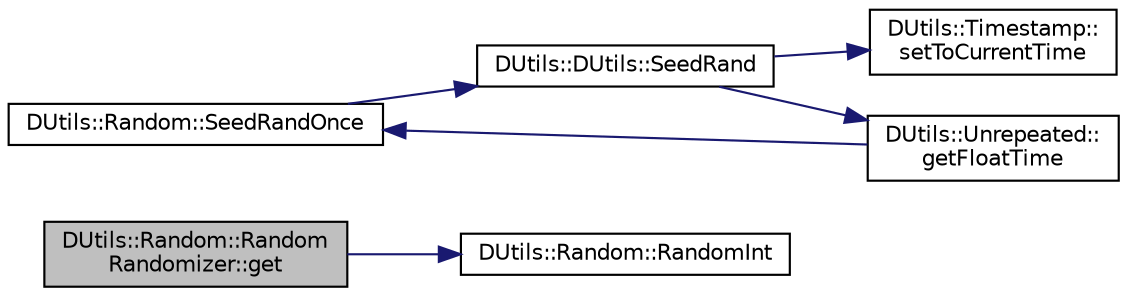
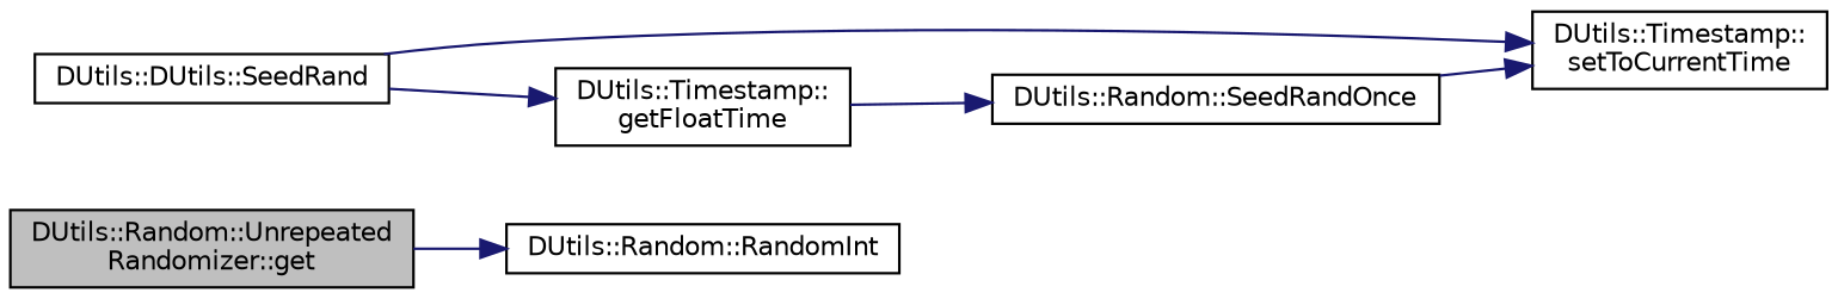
  digraph {
    rankdir=LR
    node [color=black fillcolor=white fontname=Helvetica fontsize=10 shape=record style=filled]
    edge [color=midnightblue fontname=Helvetica fontsize=10 labelfontname=Helvetica labelfontsize=10 style=solid]
-   n1 [fillcolor=grey75 fontcolor=black height=0.2 label="DUtils::Random::Random\lRandomizer::get" width=0.4]
+   n1 [fillcolor=grey75 fontcolor=black height=0.2 label="DUtils::Random::Unrepeated\lRandomizer::get" width=0.4]
    n2 [height=0.2 label="DUtils::Random::RandomInt" width=0.4]
    n3 [height=0.2 label="DUtils::Random::SeedRandOnce" width=0.4]
    n4 [height=0.2 label="DUtils::DUtils::SeedRand" width=0.4]
    n5 [height=0.2 label="DUtils::Timestamp::\lsetToCurrentTime" width=0.4]
-   n6 [height=0.2 label="DUtils::Unrepeated::\lgetFloatTime" width=0.4]
+   n6 [height=0.2 label="DUtils::Timestamp::\lgetFloatTime" width=0.4]
    n1 -> n2
-   n3 -> n4
+   n3 -> n5
    n4 -> n5
    n4 -> n6
    n6 -> n3
  }
